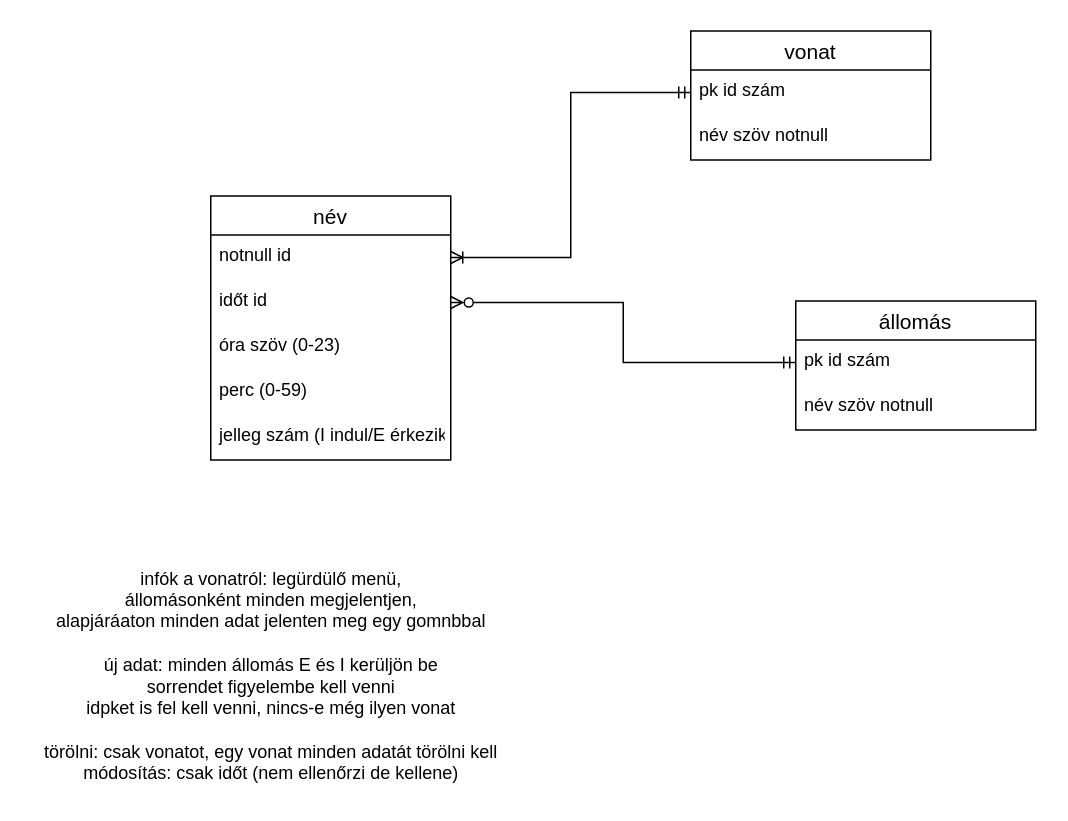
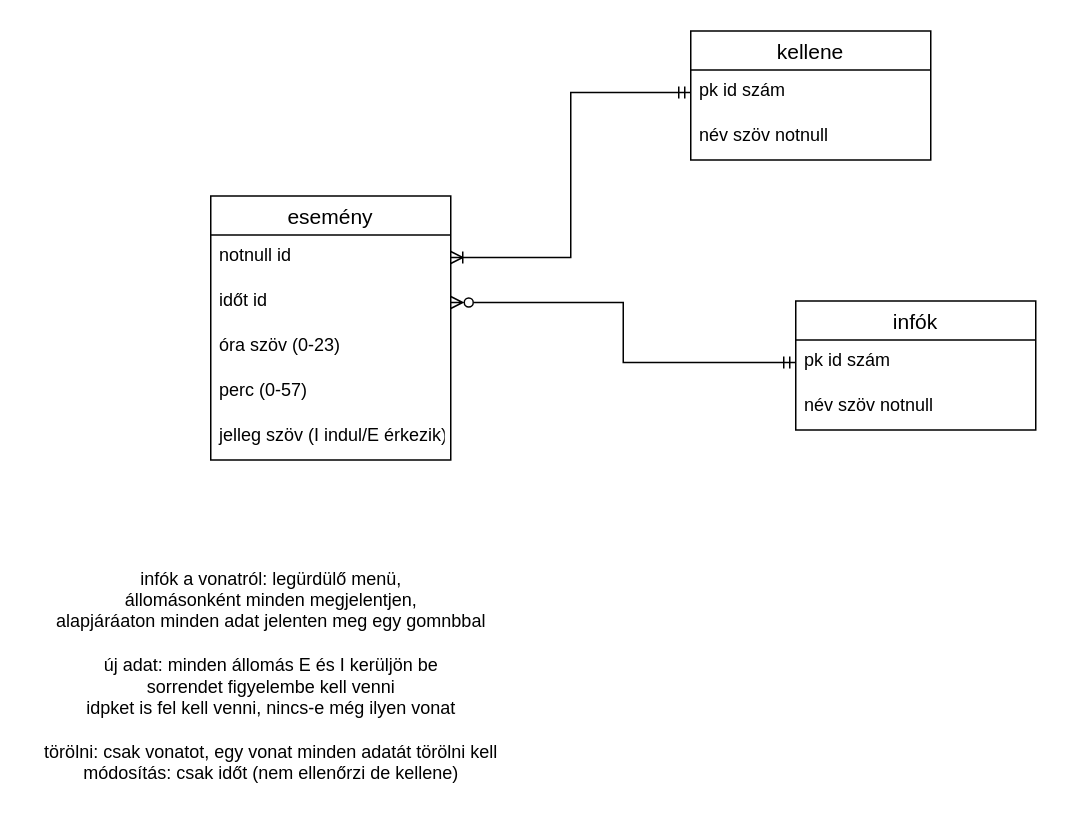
  <mxCell id="0" />
  <mxCell id="1" parent="0" />
- <mxCell id="2" value="vonat" style="swimlane;fontStyle=0;childLayout=stackLayout;horizontal=1;startSize=26;horizontalStack=0;resizeParent=1;resizeParentMax=0;resizeLast=0;collapsible=1;marginBottom=0;align=center;fontSize=14;" vertex="1" parent="1"><mxGeometry x="460" y="20" width="160" height="86" as="geometry" /></mxCell>
+ <mxCell id="2" value="kellene" style="swimlane;fontStyle=0;childLayout=stackLayout;horizontal=1;startSize=26;horizontalStack=0;resizeParent=1;resizeParentMax=0;resizeLast=0;collapsible=1;marginBottom=0;align=center;fontSize=14;" vertex="1" parent="1"><mxGeometry x="460" y="20" width="160" height="86" as="geometry" /></mxCell>
  <mxCell id="3" value="pk id szám" style="text;strokeColor=none;fillColor=none;spacingLeft=4;spacingRight=4;overflow=hidden;rotatable=0;points=[[0,0.5],[1,0.5]];portConstraint=eastwest;fontSize=12;" vertex="1" parent="2"><mxGeometry y="26" width="160" height="30" as="geometry" /></mxCell>
  <mxCell id="4" value="név szöv notnull" style="text;strokeColor=none;fillColor=none;spacingLeft=4;spacingRight=4;overflow=hidden;rotatable=0;points=[[0,0.5],[1,0.5]];portConstraint=eastwest;fontSize=12;" vertex="1" parent="2"><mxGeometry y="56" width="160" height="30" as="geometry" /></mxCell>
- <mxCell id="5" value="állomás" style="swimlane;fontStyle=0;childLayout=stackLayout;horizontal=1;startSize=26;horizontalStack=0;resizeParent=1;resizeParentMax=0;resizeLast=0;collapsible=1;marginBottom=0;align=center;fontSize=14;" vertex="1" parent="1"><mxGeometry x="530" y="200" width="160" height="86" as="geometry" /></mxCell>
+ <mxCell id="5" value="infók" style="swimlane;fontStyle=0;childLayout=stackLayout;horizontal=1;startSize=26;horizontalStack=0;resizeParent=1;resizeParentMax=0;resizeLast=0;collapsible=1;marginBottom=0;align=center;fontSize=14;" vertex="1" parent="1"><mxGeometry x="530" y="200" width="160" height="86" as="geometry" /></mxCell>
  <mxCell id="6" value="pk id szám" style="text;strokeColor=none;fillColor=none;spacingLeft=4;spacingRight=4;overflow=hidden;rotatable=0;points=[[0,0.5],[1,0.5]];portConstraint=eastwest;fontSize=12;" vertex="1" parent="5"><mxGeometry y="26" width="160" height="30" as="geometry" /></mxCell>
  <mxCell id="7" value="név szöv notnull" style="text;strokeColor=none;fillColor=none;spacingLeft=4;spacingRight=4;overflow=hidden;rotatable=0;points=[[0,0.5],[1,0.5]];portConstraint=eastwest;fontSize=12;" vertex="1" parent="5"><mxGeometry y="56" width="160" height="30" as="geometry" /></mxCell>
- <mxCell id="8" value="név" style="swimlane;fontStyle=0;childLayout=stackLayout;horizontal=1;startSize=26;horizontalStack=0;resizeParent=1;resizeParentMax=0;resizeLast=0;collapsible=1;marginBottom=0;align=center;fontSize=14;" vertex="1" parent="1"><mxGeometry x="140" y="130" width="160" height="176" as="geometry" /></mxCell>
+ <mxCell id="8" value="esemény" style="swimlane;fontStyle=0;childLayout=stackLayout;horizontal=1;startSize=26;horizontalStack=0;resizeParent=1;resizeParentMax=0;resizeLast=0;collapsible=1;marginBottom=0;align=center;fontSize=14;" vertex="1" parent="1"><mxGeometry x="140" y="130" width="160" height="176" as="geometry" /></mxCell>
  <mxCell id="9" value="notnull id" style="text;strokeColor=none;fillColor=none;spacingLeft=4;spacingRight=4;overflow=hidden;rotatable=0;points=[[0,0.5],[1,0.5]];portConstraint=eastwest;fontSize=12;" vertex="1" parent="8"><mxGeometry y="26" width="160" height="30" as="geometry" /></mxCell>
  <mxCell id="10" value="időt id" style="text;strokeColor=none;fillColor=none;spacingLeft=4;spacingRight=4;overflow=hidden;rotatable=0;points=[[0,0.5],[1,0.5]];portConstraint=eastwest;fontSize=12;" vertex="1" parent="8"><mxGeometry y="56" width="160" height="30" as="geometry" /></mxCell>
  <mxCell id="11" value="óra szöv (0-23)" style="text;strokeColor=none;fillColor=none;spacingLeft=4;spacingRight=4;overflow=hidden;rotatable=0;points=[[0,0.5],[1,0.5]];portConstraint=eastwest;fontSize=12;" vertex="1" parent="8"><mxGeometry y="86" width="160" height="30" as="geometry" /></mxCell>
- <mxCell id="12" value="perc (0-59)" style="text;strokeColor=none;fillColor=none;spacingLeft=4;spacingRight=4;overflow=hidden;rotatable=0;points=[[0,0.5],[1,0.5]];portConstraint=eastwest;fontSize=12;" vertex="1" parent="8"><mxGeometry y="116" width="160" height="30" as="geometry" /></mxCell>
- <mxCell id="13" value="jelleg szám (I indul/E érkezik)" style="text;strokeColor=none;fillColor=none;spacingLeft=4;spacingRight=4;overflow=hidden;rotatable=0;points=[[0,0.5],[1,0.5]];portConstraint=eastwest;fontSize=12;" vertex="1" parent="8"><mxGeometry y="146" width="160" height="30" as="geometry" /></mxCell>
+ <mxCell id="12" value="perc (0-57)" style="text;strokeColor=none;fillColor=none;spacingLeft=4;spacingRight=4;overflow=hidden;rotatable=0;points=[[0,0.5],[1,0.5]];portConstraint=eastwest;fontSize=12;" vertex="1" parent="8"><mxGeometry y="116" width="160" height="30" as="geometry" /></mxCell>
+ <mxCell id="13" value="jelleg szöv (I indul/E érkezik)" style="text;strokeColor=none;fillColor=none;spacingLeft=4;spacingRight=4;overflow=hidden;rotatable=0;points=[[0,0.5],[1,0.5]];portConstraint=eastwest;fontSize=12;" vertex="1" parent="8"><mxGeometry y="146" width="160" height="30" as="geometry" /></mxCell>
  <mxCell id="14" style="edgeStyle=orthogonalEdgeStyle;rounded=0;orthogonalLoop=1;jettySize=auto;html=1;exitX=0;exitY=0.5;exitDx=0;exitDy=0;entryX=1;entryY=0.5;entryDx=0;entryDy=0;endArrow=ERoneToMany;endFill=0;startArrow=ERmandOne;startFill=0;" edge="1" parent="1" source="3" target="9"><mxGeometry relative="1" as="geometry" /></mxCell>
  <mxCell id="15" style="edgeStyle=orthogonalEdgeStyle;rounded=0;orthogonalLoop=1;jettySize=auto;html=1;exitX=0;exitY=0.5;exitDx=0;exitDy=0;entryX=1;entryY=0.5;entryDx=0;entryDy=0;endArrow=ERzeroToMany;endFill=0;startArrow=ERmandOne;startFill=0;" edge="1" parent="1" source="6" target="10"><mxGeometry relative="1" as="geometry" /></mxCell>
  <mxCell id="16" value="infók a vonatról: legürdülő menü,&lt;br&gt;állomásonként minden megjelentjen,&lt;br&gt;alapjáráaton minden adat jelenten meg egy gomnbbal&lt;br&gt;&lt;br&gt;új adat: minden állomás E és I kerüljön be&lt;br&gt;sorrendet figyelembe kell venni&lt;br&gt;idpket is fel kell venni, nincs-e még ilyen vonat&lt;br&gt;&lt;br&gt;törölni: csak vonatot, egy vonat minden adatát törölni kell&lt;br&gt;módosítás: csak időt (nem ellenőrzi de kellene)" style="text;html=1;align=center;verticalAlign=middle;resizable=0;points=[];autosize=1;strokeColor=none;fillColor=none;" vertex="1" parent="1"><mxGeometry x="20" y="375" width="320" height="150" as="geometry" /></mxCell>
